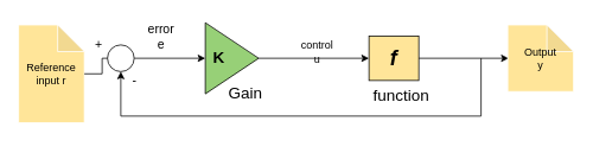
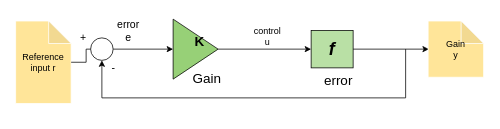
  <mxCell id="0" />
  <mxCell id="1" parent="0" />
  <mxCell id="2" style="edgeStyle=orthogonalEdgeStyle;rounded=0;orthogonalLoop=1;jettySize=auto;html=1;entryX=0;entryY=0.5;entryDx=0;entryDy=0;" parent="1" source="15" target="6" edge="1"><mxGeometry relative="1" as="geometry"><mxPoint x="316" y="65" as="sourcePoint" /></mxGeometry></mxCell>
  <mxCell id="3" style="edgeStyle=orthogonalEdgeStyle;rounded=0;orthogonalLoop=1;jettySize=auto;html=1;startArrow=none;entryX=0;entryY=0.5;entryDx=0;entryDy=0;" parent="1" source="10" target="15" edge="1"><mxGeometry relative="1" as="geometry"><mxPoint x="200" y="65" as="targetPoint" /></mxGeometry></mxCell>
  <mxCell id="4" value="&lt;div&gt;Reference&lt;/div&gt;&lt;div&gt;input r&lt;br&gt;&lt;/div&gt;" style="shape=note;whiteSpace=wrap;html=1;backgroundOutline=1;darkOpacity=0.05;fillColor=#FFE599;strokeColor=#FFFFFF;" parent="1" vertex="1"><mxGeometry x="20" y="27.5" width="74" height="110" as="geometry" /></mxCell>
- <mxCell id="5" value="&lt;div&gt;control &lt;br&gt;&lt;/div&gt;&lt;div&gt;u&lt;br&gt;&lt;/div&gt;" style="text;html=1;strokeColor=none;fillColor=none;align=center;verticalAlign=middle;whiteSpace=wrap;rounded=0;" parent="1" vertex="1"><mxGeometry x="336" y="47.5" width="40" height="20" as="geometry" /></mxCell>
- <mxCell id="6" value="&lt;i&gt;&lt;b&gt;&lt;font style=&quot;font-size: 24px&quot;&gt;f&lt;/font&gt;&lt;/b&gt;&lt;/i&gt;" style="rounded=0;whiteSpace=wrap;html=1;fillColor=#ffe599;" parent="1" vertex="1"><mxGeometry x="414" y="40" width="56" height="50" as="geometry" /></mxCell>
+ <mxCell id="5" value="&lt;div&gt;control &lt;br&gt;&lt;/div&gt;&lt;div&gt;u&lt;br&gt;&lt;/div&gt;" style="text;html=1;strokeColor=none;fillColor=none;align=center;verticalAlign=middle;whiteSpace=wrap;rounded=0;" parent="1" vertex="1"><mxGeometry x="336" y="37.5" width="40" height="20" as="geometry" /></mxCell>
+ <mxCell id="6" value="&lt;i&gt;&lt;b&gt;&lt;font style=&quot;font-size: 24px&quot;&gt;f&lt;/font&gt;&lt;/b&gt;&lt;/i&gt;" style="rounded=0;whiteSpace=wrap;html=1;fillColor=#B9E0A5;" parent="1" vertex="1"><mxGeometry x="414" y="40" width="56" height="50" as="geometry" /></mxCell>
  <mxCell id="7" style="edgeStyle=orthogonalEdgeStyle;rounded=0;orthogonalLoop=1;jettySize=auto;html=1;exitX=1;exitY=0.5;exitDx=0;exitDy=0;" parent="1" edge="1" source="6"><mxGeometry relative="1" as="geometry"><mxPoint x="571" y="65" as="targetPoint" /><mxPoint x="516" y="64.5" as="sourcePoint" /><Array as="points" /></mxGeometry></mxCell>
- <mxCell id="8" value="&lt;div&gt;Output&lt;/div&gt;&lt;div&gt;y&lt;br&gt;&lt;/div&gt;" style="shape=note;whiteSpace=wrap;html=1;backgroundOutline=1;darkOpacity=0.05;fillColor=#FFE599;strokeColor=#FFFFFF;" parent="1" vertex="1"><mxGeometry x="570" y="27.5" width="74" height="75" as="geometry" /></mxCell>
+ <mxCell id="8" value="&lt;div&gt;Gain&lt;/div&gt;&lt;div&gt;y&lt;br&gt;&lt;/div&gt;" style="shape=note;whiteSpace=wrap;html=1;backgroundOutline=1;darkOpacity=0.05;fillColor=#FFE599;strokeColor=#FFFFFF;" parent="1" vertex="1"><mxGeometry x="570" y="27.5" width="74" height="75" as="geometry" /></mxCell>
  <mxCell id="9" value="" style="edgeStyle=elbowEdgeStyle;elbow=vertical;endArrow=classic;html=1;rounded=0;fontSize=14;" parent="1" target="10" edge="1"><mxGeometry width="50" height="50" relative="1" as="geometry"><mxPoint x="540" y="65" as="sourcePoint" /><mxPoint x="160" y="80" as="targetPoint" /><Array as="points"><mxPoint x="320" y="130" /><mxPoint x="570" y="150" /></Array></mxGeometry></mxCell>
  <mxCell id="10" value="" style="ellipse;whiteSpace=wrap;html=1;aspect=fixed;fontSize=14;" parent="1" vertex="1"><mxGeometry x="120" y="50" width="30" height="30" as="geometry" /></mxCell>
  <mxCell id="11" value="" style="edgeStyle=orthogonalEdgeStyle;rounded=0;orthogonalLoop=1;jettySize=auto;html=1;endArrow=none;" parent="1" source="4" target="10" edge="1"><mxGeometry relative="1" as="geometry"><mxPoint x="124" y="65" as="sourcePoint" /><mxPoint x="200" y="65" as="targetPoint" /></mxGeometry></mxCell>
- <mxCell id="12" value="&lt;div&gt;error&lt;/div&gt;&lt;div&gt;e&lt;br&gt;&lt;/div&gt;" style="text;html=1;align=center;verticalAlign=middle;resizable=0;points=[];autosize=1;strokeColor=none;fillColor=none;fontSize=14;" parent="1" vertex="1"><mxGeometry x="160" y="20" width="40" height="40" as="geometry" /></mxCell>
+ <mxCell id="12" value="&lt;div&gt;error&lt;/div&gt;&lt;div&gt;e&lt;br&gt;&lt;/div&gt;" style="text;html=1;align=center;verticalAlign=middle;resizable=0;points=[];autosize=1;strokeColor=none;fillColor=none;fontSize=14;" parent="1" vertex="1"><mxGeometry x="150" y="20" width="40" height="40" as="geometry" /></mxCell>
  <mxCell id="13" value="-" style="text;html=1;align=center;verticalAlign=middle;resizable=0;points=[];autosize=1;strokeColor=none;fillColor=none;fontSize=14;" parent="1" vertex="1"><mxGeometry x="140" y="80" width="20" height="20" as="geometry" /></mxCell>
  <mxCell id="14" value="+" style="text;html=1;align=center;verticalAlign=middle;resizable=0;points=[];autosize=1;strokeColor=none;fillColor=none;fontSize=14;" parent="1" vertex="1"><mxGeometry x="100" y="40" width="20" height="20" as="geometry" /></mxCell>
  <mxCell id="15" value="" style="triangle;whiteSpace=wrap;html=1;fillColor=#97D077;" parent="1" vertex="1"><mxGeometry x="230" y="25" width="60" height="80" as="geometry" /></mxCell>
  <mxCell id="16" value="Gain" style="text;html=1;align=center;verticalAlign=middle;resizable=0;points=[];autosize=1;strokeColor=none;fillColor=none;fontSize=18;" parent="1" vertex="1"><mxGeometry x="250" y="90" width="50" height="30" as="geometry" /></mxCell>
- <mxCell id="17" value="&lt;font style=&quot;font-size: 18px&quot;&gt;function&lt;/font&gt;" style="text;html=1;align=center;verticalAlign=middle;resizable=0;points=[];autosize=1;strokeColor=none;fillColor=none;fontSize=24;" vertex="1" parent="1"><mxGeometry x="410" y="85" width="80" height="40" as="geometry" /></mxCell>
- <mxCell id="18" value="&lt;b&gt;K&lt;/b&gt;" style="text;html=1;align=center;verticalAlign=middle;resizable=0;points=[];autosize=1;strokeColor=none;fillColor=none;fontSize=18;" vertex="1" parent="1"><mxGeometry x="230" y="50" width="30" height="30" as="geometry" /></mxCell>
+ <mxCell id="17" value="&lt;font style=&quot;font-size: 18px&quot;&gt;error&lt;/font&gt;" style="text;html=1;align=center;verticalAlign=middle;resizable=0;points=[];autosize=1;strokeColor=none;fillColor=none;fontSize=24;" vertex="1" parent="1"><mxGeometry x="410" y="85" width="80" height="40" as="geometry" /></mxCell>
+ <mxCell id="18" value="&lt;b&gt;K&lt;/b&gt;" style="text;html=1;align=center;verticalAlign=middle;resizable=0;points=[];autosize=1;strokeColor=none;fillColor=none;fontSize=18;" vertex="1" parent="1"><mxGeometry x="250" y="40" width="30" height="30" as="geometry" /></mxCell>
